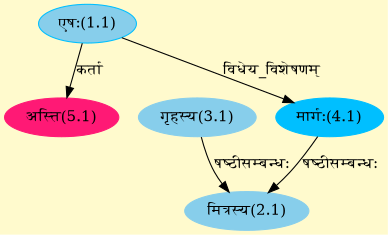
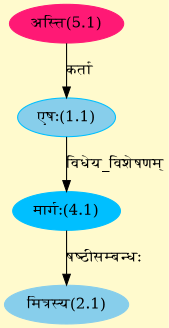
  digraph {
    bgcolor=lemonchiffon1
    compound=true
    rankdir=BT
    node [color="#00BFFF" style=filled]
    edge [dir=back]
    n1 [fillcolor="#87CEEB" label="एषः(1.1)"]
    n2 [color="#FF1975" label="अस्ति(5.1)"]
    n3 [color="#87CEEB" label="मित्रस्य(2.1)"]
-   n4 [color="#87CEEB" label="गृहस्य(3.1)"]
    n5 [label="मार्गः(4.1)"]
-   n2 -> n1 [label="कर्ता"]
-   n3 -> n4 [label="षष्ठीसम्बन्धः"]
+   n1 -> n2 [label="कर्ता"]
    n3 -> n5 [label="षष्ठीसम्बन्धः"]
    n5 -> n1 [label="विधेय_विशेषणम्"]
  }
